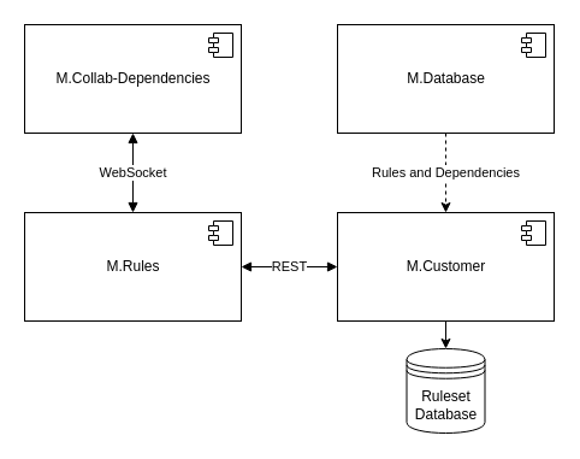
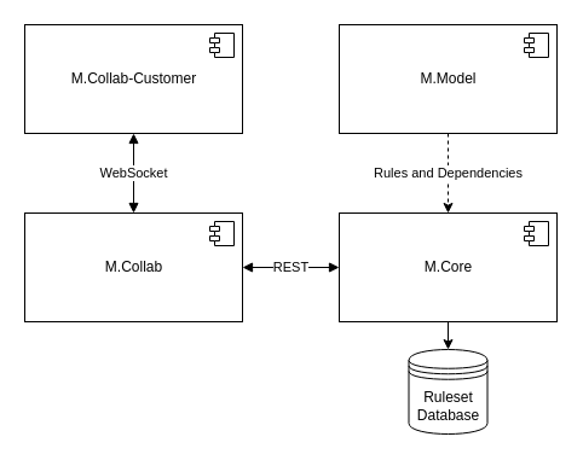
  <mxCell id="0" />
  <mxCell id="1" parent="0" />
  <mxCell id="2" value="Rules and Dependencies" style="edgeStyle=orthogonalEdgeStyle;rounded=0;orthogonalLoop=1;jettySize=auto;html=1;dashed=1;" edge="1" parent="1" source="3" target="8"><mxGeometry x="-0.011" relative="1" as="geometry"><mxPoint as="offset" /></mxGeometry></mxCell>
- <mxCell id="3" value="M.Database" style="html=1;" vertex="1" parent="1"><mxGeometry x="280" y="20" width="180" height="90" as="geometry" /></mxCell>
+ <mxCell id="3" value="M.Model" style="html=1;" vertex="1" parent="1"><mxGeometry x="280" y="20" width="180" height="90" as="geometry" /></mxCell>
  <mxCell id="4" value="" style="shape=component;jettyWidth=8;jettyHeight=4;" vertex="1" parent="3"><mxGeometry x="1" width="20" height="20" relative="1" as="geometry"><mxPoint x="-27" y="7" as="offset" /></mxGeometry></mxCell>
- <mxCell id="5" value="M.Rules" style="html=1;" vertex="1" parent="1"><mxGeometry x="20" y="176" width="180" height="90" as="geometry" /></mxCell>
+ <mxCell id="5" value="M.Collab" style="html=1;" vertex="1" parent="1"><mxGeometry x="20" y="176" width="180" height="90" as="geometry" /></mxCell>
  <mxCell id="6" value="" style="shape=component;jettyWidth=8;jettyHeight=4;" vertex="1" parent="5"><mxGeometry x="1" width="20" height="20" relative="1" as="geometry"><mxPoint x="-27" y="7" as="offset" /></mxGeometry></mxCell>
  <mxCell id="7" style="edgeStyle=orthogonalEdgeStyle;rounded=0;orthogonalLoop=1;jettySize=auto;html=1;exitX=0.5;exitY=1;exitDx=0;exitDy=0;entryX=0.5;entryY=0;entryDx=0;entryDy=0;" edge="1" parent="1" source="8" target="10"><mxGeometry relative="1" as="geometry" /></mxCell>
- <mxCell id="8" value="M.Customer" style="html=1;" vertex="1" parent="1"><mxGeometry x="280" y="176" width="180" height="90" as="geometry" /></mxCell>
+ <mxCell id="8" value="M.Core" style="html=1;" vertex="1" parent="1"><mxGeometry x="280" y="176" width="180" height="90" as="geometry" /></mxCell>
  <mxCell id="9" value="" style="shape=component;jettyWidth=8;jettyHeight=4;" vertex="1" parent="8"><mxGeometry x="1" width="20" height="20" relative="1" as="geometry"><mxPoint x="-27" y="7" as="offset" /></mxGeometry></mxCell>
  <mxCell id="10" value="Ruleset Database" style="shape=datastore;whiteSpace=wrap;html=1;" vertex="1" parent="1"><mxGeometry x="337.5" y="289" width="65" height="70" as="geometry" /></mxCell>
  <mxCell id="11" value="REST" style="endArrow=block;startArrow=block;endFill=1;startFill=1;html=1;entryX=1;entryY=0.5;entryDx=0;entryDy=0;exitX=0;exitY=0.5;exitDx=0;exitDy=0;" edge="1" parent="1" source="8" target="5"><mxGeometry width="160" relative="1" as="geometry"><mxPoint x="140" y="186" as="sourcePoint" /><mxPoint x="300" y="186" as="targetPoint" /><mxPoint as="offset" /></mxGeometry></mxCell>
- <mxCell id="12" value="M.Collab-Dependencies" style="html=1;" vertex="1" parent="1"><mxGeometry x="20" y="20" width="180" height="90" as="geometry" /></mxCell>
+ <mxCell id="12" value="M.Collab-Customer" style="html=1;" vertex="1" parent="1"><mxGeometry x="20" y="20" width="180" height="90" as="geometry" /></mxCell>
  <mxCell id="13" value="" style="shape=component;jettyWidth=8;jettyHeight=4;" vertex="1" parent="12"><mxGeometry x="1" width="20" height="20" relative="1" as="geometry"><mxPoint x="-27" y="7" as="offset" /></mxGeometry></mxCell>
  <mxCell id="14" value="WebSocket" style="endArrow=block;startArrow=block;endFill=1;startFill=1;html=1;entryX=0.5;entryY=0;entryDx=0;entryDy=0;exitX=0.5;exitY=1;exitDx=0;exitDy=0;" edge="1" parent="1" source="12" target="5"><mxGeometry width="160" relative="1" as="geometry"><mxPoint x="290" y="231" as="sourcePoint" /><mxPoint x="210" y="231" as="targetPoint" /><mxPoint as="offset" /></mxGeometry></mxCell>
